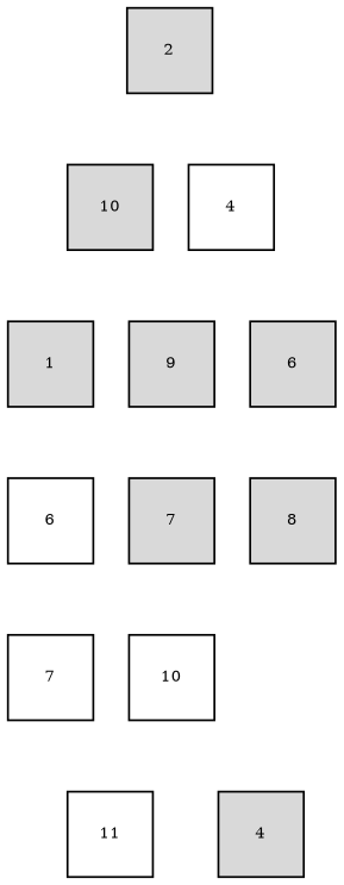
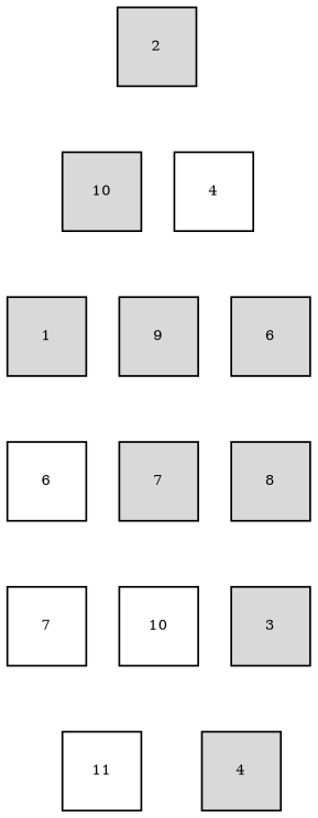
  digraph {
    rank=same
    rankdir=TB
    splines=ortho
    node [fillcolor="#d9d9d9" fixedsize=true fontsize=8 shape=square style=filled]
    edge [constraint=true style=invis]
    n1 [label=2 width=0.6]
    n2 [label=10 width=0.6]
    4 [fillcolor="#ffffff" width=0.6]
    n4 [label=1 width=0.6]
    n5 [label=9 width=0.6]
    n6 [label=6 width=0.6]
    6 [fillcolor="#ffffff" width=0.6]
    n8 [label=7 width=0.6]
    7 [fillcolor="#ffffff" width=0.6]
    10 [fillcolor="#ffffff" width=0.6]
    11 [fillcolor="#ffffff" width=0.6]
    n12 [label=8 width=0.6]
+   n13 [label=3 width=0.6]
    n14 [label=4 width=0.6]
    n1 -> n2
    n1 -> 4
    n2 -> n4
    n2 -> n5
    4 -> n5
    4 -> n6
    n4 -> 6
    n5 -> 6
    n5 -> n8
    n6 -> n8
    n6 -> n12
    6 -> 7
    6 -> 10
    n8 -> 10
+   n8 -> n13
    7 -> 11
    10 -> 11
    10 -> n14
+   n12 -> n13
+   n13 -> n14
  }
